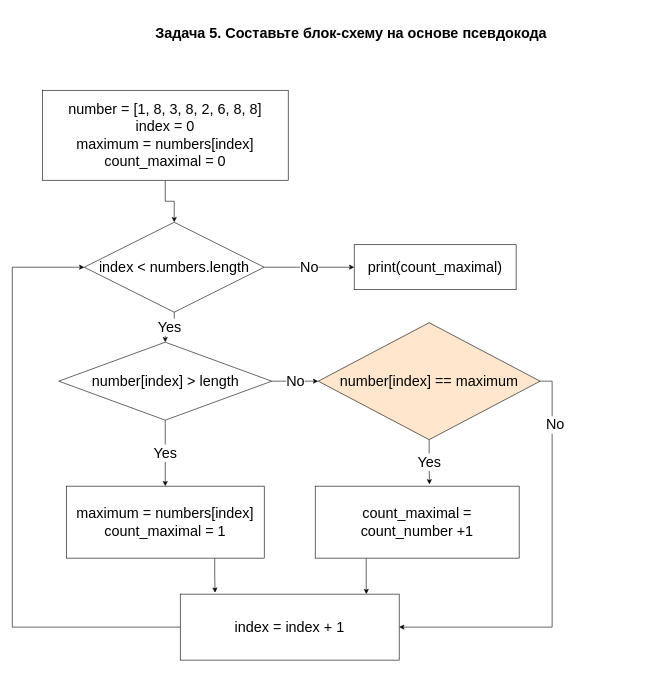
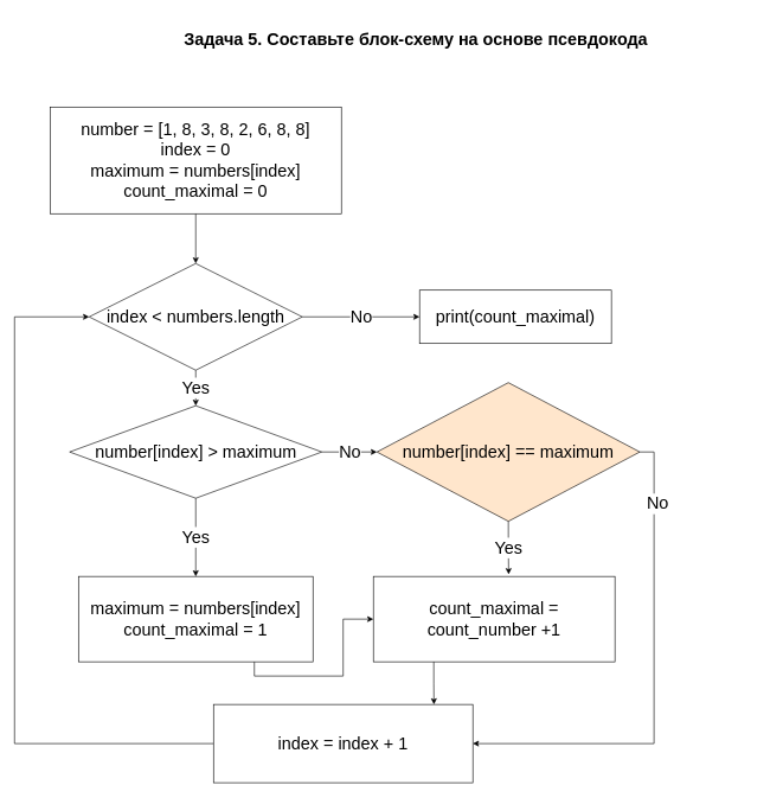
  <mxCell id="0" />
  <mxCell id="1" parent="0" />
  <mxCell id="2" style="edgeStyle=orthogonalEdgeStyle;rounded=0;orthogonalLoop=1;jettySize=auto;html=1;exitX=0.5;exitY=1;exitDx=0;exitDy=0;entryX=0.5;entryY=0;entryDx=0;entryDy=0;fontSize=24;" edge="1" parent="1" source="3" target="6"><mxGeometry relative="1" as="geometry" /></mxCell>
  <mxCell id="3" value="&lt;font style=&quot;font-size: 24px;&quot;&gt;number = [1, 8, 3, 8, 2, 6, 8, 8]&lt;br&gt;index = 0&lt;br&gt;maximum = numbers[index]&lt;br&gt;count_maximal = 0&lt;br&gt;&lt;/font&gt;" style="rounded=0;whiteSpace=wrap;html=1;" vertex="1" parent="1"><mxGeometry x="70" y="150" width="410" height="150" as="geometry" /></mxCell>
  <mxCell id="4" value="No" style="edgeStyle=orthogonalEdgeStyle;rounded=0;orthogonalLoop=1;jettySize=auto;html=1;exitX=1;exitY=0.5;exitDx=0;exitDy=0;entryX=0;entryY=0.5;entryDx=0;entryDy=0;fontSize=24;" edge="1" parent="1" source="6" target="10"><mxGeometry relative="1" as="geometry" /></mxCell>
  <mxCell id="5" value="Yes" style="edgeStyle=orthogonalEdgeStyle;rounded=0;orthogonalLoop=1;jettySize=auto;html=1;exitX=0.5;exitY=1;exitDx=0;exitDy=0;fontSize=24;" edge="1" parent="1" source="6" target="9"><mxGeometry relative="1" as="geometry" /></mxCell>
- <mxCell id="6" value="index &amp;lt; numbers.length" style="rhombus;whiteSpace=wrap;html=1;fontSize=24;" vertex="1" parent="1"><mxGeometry x="140" y="370" width="300" height="150" as="geometry" /></mxCell>
+ <mxCell id="6" value="index &amp;lt; numbers.length" style="rhombus;whiteSpace=wrap;html=1;fontSize=24;" vertex="1" parent="1"><mxGeometry x="125" y="370" width="300" height="150" as="geometry" /></mxCell>
  <mxCell id="7" value="Yes" style="edgeStyle=orthogonalEdgeStyle;rounded=0;orthogonalLoop=1;jettySize=auto;html=1;exitX=0.5;exitY=1;exitDx=0;exitDy=0;fontSize=24;" edge="1" parent="1" source="9" target="12"><mxGeometry relative="1" as="geometry" /></mxCell>
  <mxCell id="8" value="No" style="edgeStyle=orthogonalEdgeStyle;rounded=0;orthogonalLoop=1;jettySize=auto;html=1;exitX=1;exitY=0.5;exitDx=0;exitDy=0;entryX=0;entryY=0.5;entryDx=0;entryDy=0;fontSize=24;" edge="1" parent="1" source="9" target="20"><mxGeometry relative="1" as="geometry" /></mxCell>
- <mxCell id="9" value="number[index] &amp;gt; length" style="rhombus;whiteSpace=wrap;html=1;fontSize=24;" vertex="1" parent="1"><mxGeometry x="97.5" y="570" width="355" height="130" as="geometry" /></mxCell>
+ <mxCell id="9" value="number[index] &amp;gt; maximum" style="rhombus;whiteSpace=wrap;html=1;fontSize=24;" vertex="1" parent="1"><mxGeometry x="97.5" y="570" width="355" height="130" as="geometry" /></mxCell>
  <mxCell id="10" value="print(count_maximal)" style="rounded=0;whiteSpace=wrap;html=1;fontSize=24;" vertex="1" parent="1"><mxGeometry x="590" y="407.5" width="270" height="75" as="geometry" /></mxCell>
- <mxCell id="11" style="edgeStyle=orthogonalEdgeStyle;rounded=0;orthogonalLoop=1;jettySize=auto;html=1;exitX=0.75;exitY=1;exitDx=0;exitDy=0;entryX=0.159;entryY=-0.022;entryDx=0;entryDy=0;entryPerimeter=0;fontSize=24;" edge="1" parent="1" source="12" target="16"><mxGeometry relative="1" as="geometry" /></mxCell>
+ <mxCell id="11" style="edgeStyle=orthogonalEdgeStyle;rounded=0;orthogonalLoop=1;jettySize=auto;html=1;exitX=0.75;exitY=1;exitDx=0;exitDy=0;fontSize=24;" edge="1" parent="1" source="12" target="14"><mxGeometry relative="1" as="geometry" /></mxCell>
  <mxCell id="12" value="maximum = numbers[index]&lt;br&gt;count_maximal = 1" style="rounded=0;whiteSpace=wrap;html=1;fontSize=24;" vertex="1" parent="1"><mxGeometry x="110" y="810" width="330" height="120" as="geometry" /></mxCell>
  <mxCell id="13" style="edgeStyle=orthogonalEdgeStyle;rounded=0;orthogonalLoop=1;jettySize=auto;html=1;exitX=0.25;exitY=1;exitDx=0;exitDy=0;entryX=0.85;entryY=-0.001;entryDx=0;entryDy=0;entryPerimeter=0;fontSize=24;" edge="1" parent="1" source="14" target="16"><mxGeometry relative="1" as="geometry" /></mxCell>
  <mxCell id="14" value="count_maximal = count_number +1" style="rounded=0;whiteSpace=wrap;html=1;fontSize=24;" vertex="1" parent="1"><mxGeometry x="525" y="810" width="340" height="120" as="geometry" /></mxCell>
  <mxCell id="15" style="edgeStyle=orthogonalEdgeStyle;rounded=0;orthogonalLoop=1;jettySize=auto;html=1;exitX=0;exitY=0.5;exitDx=0;exitDy=0;entryX=0;entryY=0.5;entryDx=0;entryDy=0;fontSize=24;" edge="1" parent="1" source="16" target="6"><mxGeometry relative="1" as="geometry"><Array as="points"><mxPoint x="20" y="1045" /><mxPoint x="20" y="445" /></Array></mxGeometry></mxCell>
  <mxCell id="16" value="index = index + 1" style="rounded=0;whiteSpace=wrap;html=1;fontSize=24;" vertex="1" parent="1"><mxGeometry x="300" y="990" width="365" height="110" as="geometry" /></mxCell>
  <mxCell id="17" value="Yes" style="edgeStyle=orthogonalEdgeStyle;rounded=0;orthogonalLoop=1;jettySize=auto;html=1;exitX=0.5;exitY=1;exitDx=0;exitDy=0;entryX=0.56;entryY=-0.025;entryDx=0;entryDy=0;entryPerimeter=0;fontSize=24;" edge="1" parent="1" source="20" target="14"><mxGeometry relative="1" as="geometry" /></mxCell>
  <mxCell id="18" style="edgeStyle=orthogonalEdgeStyle;rounded=0;orthogonalLoop=1;jettySize=auto;html=1;exitX=1;exitY=0.5;exitDx=0;exitDy=0;entryX=1;entryY=0.5;entryDx=0;entryDy=0;fontSize=24;" edge="1" parent="1" source="20" target="16"><mxGeometry relative="1" as="geometry" /></mxCell>
  <mxCell id="19" value="No" style="edgeLabel;html=1;align=center;verticalAlign=middle;resizable=0;points=[];fontSize=24;" vertex="1" connectable="0" parent="18"><mxGeometry x="-0.729" y="4" relative="1" as="geometry"><mxPoint y="-1" as="offset" /></mxGeometry></mxCell>
  <mxCell id="20" value="number[index] == maximum" style="rhombus;whiteSpace=wrap;html=1;fontSize=24;fillColor=#ffe6cc;" vertex="1" parent="1"><mxGeometry x="530" y="537.5" width="370" height="195" as="geometry" /></mxCell>
  <mxCell id="21" value="&lt;b&gt;Задача 5. Составьте блок-схему на основе псевдокода&lt;/b&gt;" style="text;html=1;strokeColor=none;fillColor=none;align=center;verticalAlign=middle;whiteSpace=wrap;rounded=0;fontSize=24;" vertex="1" parent="1"><mxGeometry x="90" y="20" width="990" height="70" as="geometry" /></mxCell>
